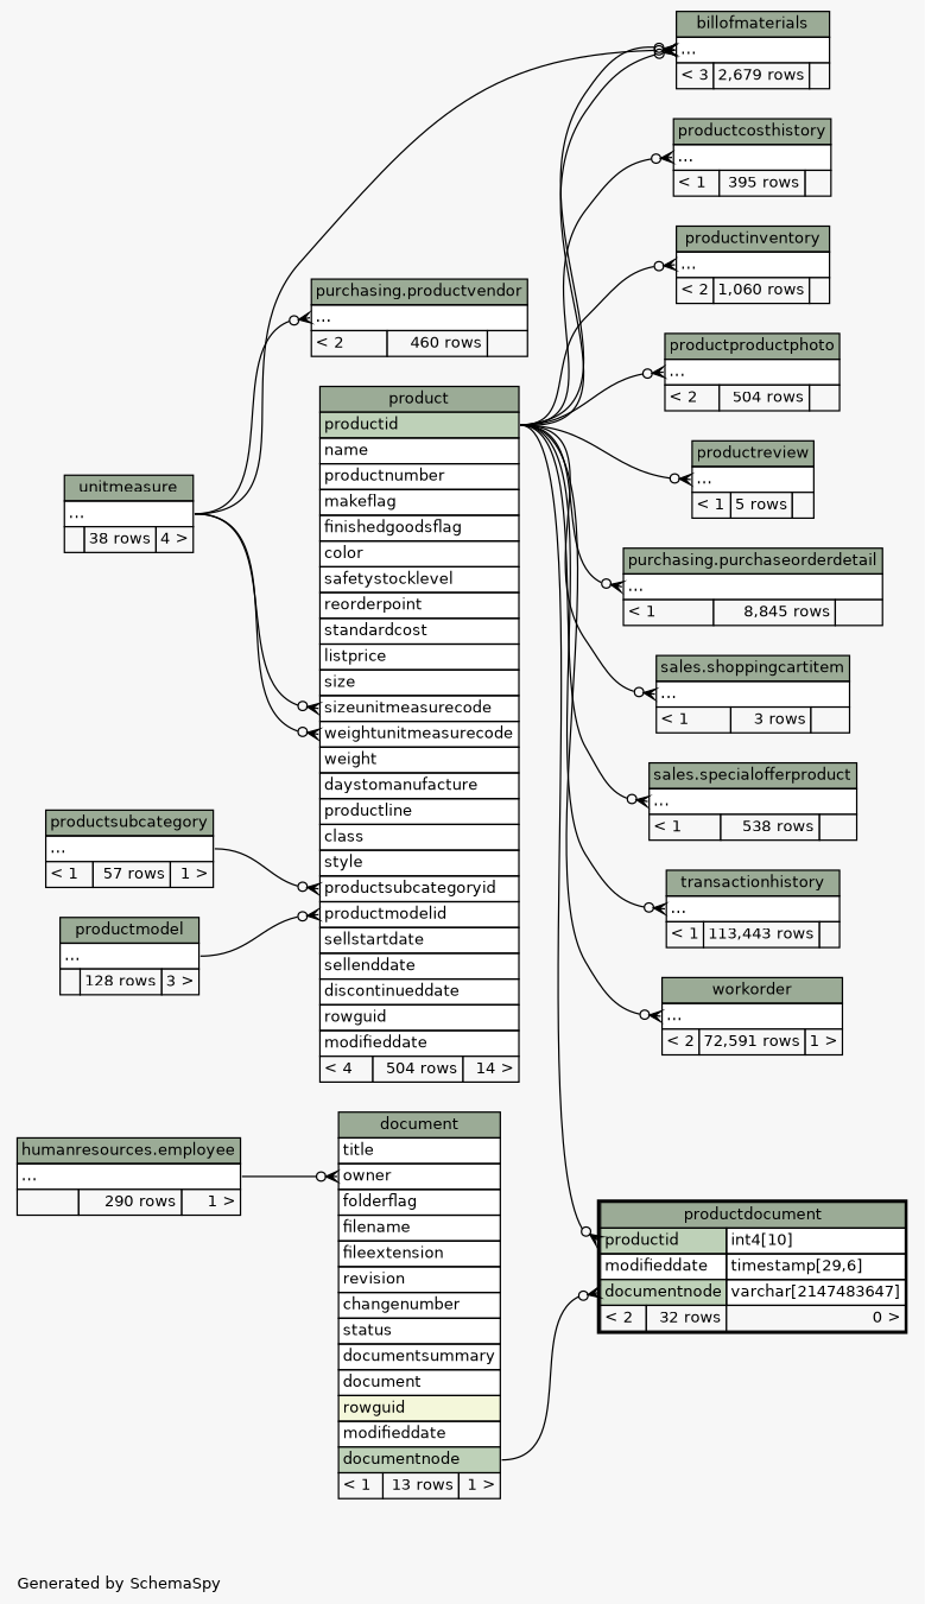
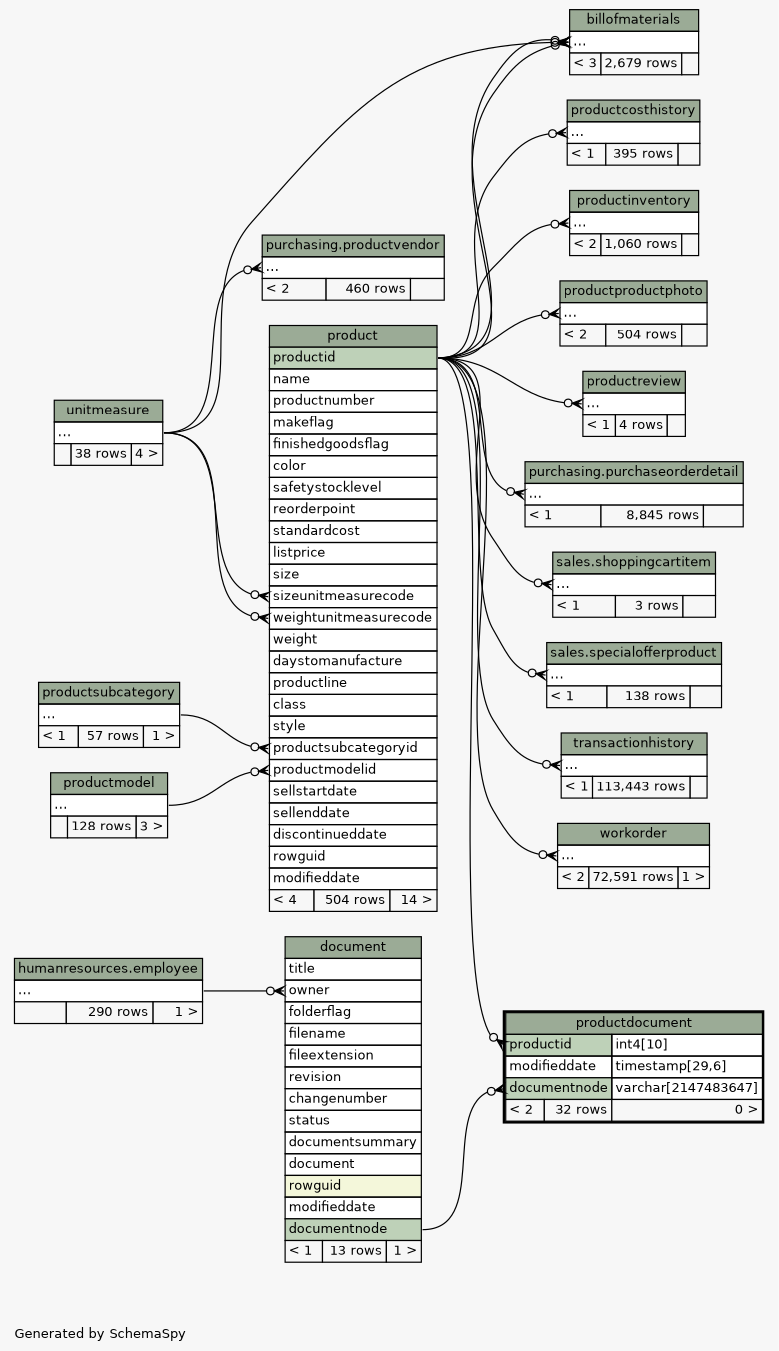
  digraph {
    bgcolor="#f7f7f7"
    fontname=Helvetica
    fontsize=11
    label="\nGenerated by SchemaSpy"
    labeljust=l
    nodesep=0.18
    rankdir=RL
    ranksep=0.46
    node [fontname=Helvetica fontsize=11 shape=plaintext]
    edge [arrowhead=none arrowsize=0.8 arrowtail=crowodot dir=back headport="productid:e" tailport="elipses:w"]
    n1 [label=<     <TABLE BORDER="0" CELLBORDER="1" CELLSPACING="0" BGCOLOR="#ffffff">       <TR><TD COLSPAN="3" BGCOLOR="#9bab96" ALIGN="CENTER">billofmaterials</TD></TR>       <TR><TD PORT="elipses" COLSPAN="3" ALIGN="LEFT">...</TD></TR>       <TR><TD ALIGN="LEFT" BGCOLOR="#f7f7f7">&lt; 3</TD><TD ALIGN="RIGHT" BGCOLOR="#f7f7f7">2,679 rows</TD><TD ALIGN="RIGHT" BGCOLOR="#f7f7f7">  </TD></TR>     </TABLE>>]
    n2 [label=<     <TABLE BORDER="0" CELLBORDER="1" CELLSPACING="0" BGCOLOR="#ffffff">       <TR><TD COLSPAN="3" BGCOLOR="#9bab96" ALIGN="CENTER">product</TD></TR>       <TR><TD PORT="productid" COLSPAN="3" BGCOLOR="#bed1b8" ALIGN="LEFT">productid</TD></TR>       <TR><TD PORT="name" COLSPAN="3" ALIGN="LEFT">name</TD></TR>       <TR><TD PORT="productnumber" COLSPAN="3" ALIGN="LEFT">productnumber</TD></TR>       <TR><TD PORT="makeflag" COLSPAN="3" ALIGN="LEFT">makeflag</TD></TR>       <TR><TD PORT="finishedgoodsflag" COLSPAN="3" ALIGN="LEFT">finishedgoodsflag</TD></TR>       <TR><TD PORT="color" COLSPAN="3" ALIGN="LEFT">color</TD></TR>       <TR><TD PORT="safetystocklevel" COLSPAN="3" ALIGN="LEFT">safetystocklevel</TD></TR>       <TR><TD PORT="reorderpoint" COLSPAN="3" ALIGN="LEFT">reorderpoint</TD></TR>       <TR><TD PORT="standardcost" COLSPAN="3" ALIGN="LEFT">standardcost</TD></TR>       <TR><TD PORT="listprice" COLSPAN="3" ALIGN="LEFT">listprice</TD></TR>       <TR><TD PORT="size" COLSPAN="3" ALIGN="LEFT">size</TD></TR>       <TR><TD PORT="sizeunitmeasurecode" COLSPAN="3" ALIGN="LEFT">sizeunitmeasurecode</TD></TR>       <TR><TD PORT="weightunitmeasurecode" COLSPAN="3" ALIGN="LEFT">weightunitmeasurecode</TD></TR>       <TR><TD PORT="weight" COLSPAN="3" ALIGN="LEFT">weight</TD></TR>       <TR><TD PORT="daystomanufacture" COLSPAN="3" ALIGN="LEFT">daystomanufacture</TD></TR>       <TR><TD PORT="productline" COLSPAN="3" ALIGN="LEFT">productline</TD></TR>       <TR><TD PORT="class" COLSPAN="3" ALIGN="LEFT">class</TD></TR>       <TR><TD PORT="style" COLSPAN="3" ALIGN="LEFT">style</TD></TR>       <TR><TD PORT="productsubcategoryid" COLSPAN="3" ALIGN="LEFT">productsubcategoryid</TD></TR>       <TR><TD PORT="productmodelid" COLSPAN="3" ALIGN="LEFT">productmodelid</TD></TR>       <TR><TD PORT="sellstartdate" COLSPAN="3" ALIGN="LEFT">sellstartdate</TD></TR>       <TR><TD PORT="sellenddate" COLSPAN="3" ALIGN="LEFT">sellenddate</TD></TR>       <TR><TD PORT="discontinueddate" COLSPAN="3" ALIGN="LEFT">discontinueddate</TD></TR>       <TR><TD PORT="rowguid" COLSPAN="3" ALIGN="LEFT">rowguid</TD></TR>       <TR><TD PORT="modifieddate" COLSPAN="3" ALIGN="LEFT">modifieddate</TD></TR>       <TR><TD ALIGN="LEFT" BGCOLOR="#f7f7f7">&lt; 4</TD><TD ALIGN="RIGHT" BGCOLOR="#f7f7f7">504 rows</TD><TD ALIGN="RIGHT" BGCOLOR="#f7f7f7">14 &gt;</TD></TR>     </TABLE>>]
    n3 [label=<     <TABLE BORDER="0" CELLBORDER="1" CELLSPACING="0" BGCOLOR="#ffffff">       <TR><TD COLSPAN="3" BGCOLOR="#9bab96" ALIGN="CENTER">unitmeasure</TD></TR>       <TR><TD PORT="elipses" COLSPAN="3" ALIGN="LEFT">...</TD></TR>       <TR><TD ALIGN="LEFT" BGCOLOR="#f7f7f7">  </TD><TD ALIGN="RIGHT" BGCOLOR="#f7f7f7">38 rows</TD><TD ALIGN="RIGHT" BGCOLOR="#f7f7f7">4 &gt;</TD></TR>     </TABLE>>]
    n4 [label=<     <TABLE BORDER="0" CELLBORDER="1" CELLSPACING="0" BGCOLOR="#ffffff">       <TR><TD COLSPAN="3" BGCOLOR="#9bab96" ALIGN="CENTER">productmodel</TD></TR>       <TR><TD PORT="elipses" COLSPAN="3" ALIGN="LEFT">...</TD></TR>       <TR><TD ALIGN="LEFT" BGCOLOR="#f7f7f7">  </TD><TD ALIGN="RIGHT" BGCOLOR="#f7f7f7">128 rows</TD><TD ALIGN="RIGHT" BGCOLOR="#f7f7f7">3 &gt;</TD></TR>     </TABLE>>]
    n5 [label=<     <TABLE BORDER="0" CELLBORDER="1" CELLSPACING="0" BGCOLOR="#ffffff">       <TR><TD COLSPAN="3" BGCOLOR="#9bab96" ALIGN="CENTER">productsubcategory</TD></TR>       <TR><TD PORT="elipses" COLSPAN="3" ALIGN="LEFT">...</TD></TR>       <TR><TD ALIGN="LEFT" BGCOLOR="#f7f7f7">&lt; 1</TD><TD ALIGN="RIGHT" BGCOLOR="#f7f7f7">57 rows</TD><TD ALIGN="RIGHT" BGCOLOR="#f7f7f7">1 &gt;</TD></TR>     </TABLE>>]
    n6 [label=<     <TABLE BORDER="0" CELLBORDER="1" CELLSPACING="0" BGCOLOR="#ffffff">       <TR><TD COLSPAN="3" BGCOLOR="#9bab96" ALIGN="CENTER">document</TD></TR>       <TR><TD PORT="title" COLSPAN="3" ALIGN="LEFT">title</TD></TR>       <TR><TD PORT="owner" COLSPAN="3" ALIGN="LEFT">owner</TD></TR>       <TR><TD PORT="folderflag" COLSPAN="3" ALIGN="LEFT">folderflag</TD></TR>       <TR><TD PORT="filename" COLSPAN="3" ALIGN="LEFT">filename</TD></TR>       <TR><TD PORT="fileextension" COLSPAN="3" ALIGN="LEFT">fileextension</TD></TR>       <TR><TD PORT="revision" COLSPAN="3" ALIGN="LEFT">revision</TD></TR>       <TR><TD PORT="changenumber" COLSPAN="3" ALIGN="LEFT">changenumber</TD></TR>       <TR><TD PORT="status" COLSPAN="3" ALIGN="LEFT">status</TD></TR>       <TR><TD PORT="documentsummary" COLSPAN="3" ALIGN="LEFT">documentsummary</TD></TR>       <TR><TD PORT="document" COLSPAN="3" ALIGN="LEFT">document</TD></TR>       <TR><TD PORT="rowguid" COLSPAN="3" BGCOLOR="#f4f7da" ALIGN="LEFT">rowguid</TD></TR>       <TR><TD PORT="modifieddate" COLSPAN="3" ALIGN="LEFT">modifieddate</TD></TR>       <TR><TD PORT="documentnode" COLSPAN="3" BGCOLOR="#bed1b8" ALIGN="LEFT">documentnode</TD></TR>       <TR><TD ALIGN="LEFT" BGCOLOR="#f7f7f7">&lt; 1</TD><TD ALIGN="RIGHT" BGCOLOR="#f7f7f7">13 rows</TD><TD ALIGN="RIGHT" BGCOLOR="#f7f7f7">1 &gt;</TD></TR>     </TABLE>>]
    n7 [label=<     <TABLE BORDER="0" CELLBORDER="1" CELLSPACING="0" BGCOLOR="#ffffff">       <TR><TD COLSPAN="3" BGCOLOR="#9bab96" ALIGN="CENTER">humanresources.employee</TD></TR>       <TR><TD PORT="elipses" COLSPAN="3" ALIGN="LEFT">...</TD></TR>       <TR><TD ALIGN="LEFT" BGCOLOR="#f7f7f7">  </TD><TD ALIGN="RIGHT" BGCOLOR="#f7f7f7">290 rows</TD><TD ALIGN="RIGHT" BGCOLOR="#f7f7f7">1 &gt;</TD></TR>     </TABLE>>]
    n8 [label=<     <TABLE BORDER="0" CELLBORDER="1" CELLSPACING="0" BGCOLOR="#ffffff">       <TR><TD COLSPAN="3" BGCOLOR="#9bab96" ALIGN="CENTER">productcosthistory</TD></TR>       <TR><TD PORT="elipses" COLSPAN="3" ALIGN="LEFT">...</TD></TR>       <TR><TD ALIGN="LEFT" BGCOLOR="#f7f7f7">&lt; 1</TD><TD ALIGN="RIGHT" BGCOLOR="#f7f7f7">395 rows</TD><TD ALIGN="RIGHT" BGCOLOR="#f7f7f7">  </TD></TR>     </TABLE>>]
    n9 [label=<     <TABLE BORDER="2" CELLBORDER="1" CELLSPACING="0" BGCOLOR="#ffffff">       <TR><TD COLSPAN="3" BGCOLOR="#9bab96" ALIGN="CENTER">productdocument</TD></TR>       <TR><TD PORT="productid" COLSPAN="2" BGCOLOR="#bed1b8" ALIGN="LEFT">productid</TD><TD PORT="productid.type" ALIGN="LEFT">int4[10]</TD></TR>       <TR><TD PORT="modifieddate" COLSPAN="2" ALIGN="LEFT">modifieddate</TD><TD PORT="modifieddate.type" ALIGN="LEFT">timestamp[29,6]</TD></TR>       <TR><TD PORT="documentnode" COLSPAN="2" BGCOLOR="#bed1b8" ALIGN="LEFT">documentnode</TD><TD PORT="documentnode.type" ALIGN="LEFT">varchar[2147483647]</TD></TR>       <TR><TD ALIGN="LEFT" BGCOLOR="#f7f7f7">&lt; 2</TD><TD ALIGN="RIGHT" BGCOLOR="#f7f7f7">32 rows</TD><TD ALIGN="RIGHT" BGCOLOR="#f7f7f7">0 &gt;</TD></TR>     </TABLE>>]
    n10 [label=<     <TABLE BORDER="0" CELLBORDER="1" CELLSPACING="0" BGCOLOR="#ffffff">       <TR><TD COLSPAN="3" BGCOLOR="#9bab96" ALIGN="CENTER">productinventory</TD></TR>       <TR><TD PORT="elipses" COLSPAN="3" ALIGN="LEFT">...</TD></TR>       <TR><TD ALIGN="LEFT" BGCOLOR="#f7f7f7">&lt; 2</TD><TD ALIGN="RIGHT" BGCOLOR="#f7f7f7">1,060 rows</TD><TD ALIGN="RIGHT" BGCOLOR="#f7f7f7">  </TD></TR>     </TABLE>>]
    n11 [label=<     <TABLE BORDER="0" CELLBORDER="1" CELLSPACING="0" BGCOLOR="#ffffff">       <TR><TD COLSPAN="3" BGCOLOR="#9bab96" ALIGN="CENTER">productproductphoto</TD></TR>       <TR><TD PORT="elipses" COLSPAN="3" ALIGN="LEFT">...</TD></TR>       <TR><TD ALIGN="LEFT" BGCOLOR="#f7f7f7">&lt; 2</TD><TD ALIGN="RIGHT" BGCOLOR="#f7f7f7">504 rows</TD><TD ALIGN="RIGHT" BGCOLOR="#f7f7f7">  </TD></TR>     </TABLE>>]
-   n12 [label=<     <TABLE BORDER="0" CELLBORDER="1" CELLSPACING="0" BGCOLOR="#ffffff">       <TR><TD COLSPAN="3" BGCOLOR="#9bab96" ALIGN="CENTER">productreview</TD></TR>       <TR><TD PORT="elipses" COLSPAN="3" ALIGN="LEFT">...</TD></TR>       <TR><TD ALIGN="LEFT" BGCOLOR="#f7f7f7">&lt; 1</TD><TD ALIGN="RIGHT" BGCOLOR="#f7f7f7">5 rows</TD><TD ALIGN="RIGHT" BGCOLOR="#f7f7f7">  </TD></TR>     </TABLE>>]
+   n12 [label=<     <TABLE BORDER="0" CELLBORDER="1" CELLSPACING="0" BGCOLOR="#ffffff">       <TR><TD COLSPAN="3" BGCOLOR="#9bab96" ALIGN="CENTER">productreview</TD></TR>       <TR><TD PORT="elipses" COLSPAN="3" ALIGN="LEFT">...</TD></TR>       <TR><TD ALIGN="LEFT" BGCOLOR="#f7f7f7">&lt; 1</TD><TD ALIGN="RIGHT" BGCOLOR="#f7f7f7">4 rows</TD><TD ALIGN="RIGHT" BGCOLOR="#f7f7f7">  </TD></TR>     </TABLE>>]
    n13 [label=<     <TABLE BORDER="0" CELLBORDER="1" CELLSPACING="0" BGCOLOR="#ffffff">       <TR><TD COLSPAN="3" BGCOLOR="#9bab96" ALIGN="CENTER">purchasing.productvendor</TD></TR>       <TR><TD PORT="elipses" COLSPAN="3" ALIGN="LEFT">...</TD></TR>       <TR><TD ALIGN="LEFT" BGCOLOR="#f7f7f7">&lt; 2</TD><TD ALIGN="RIGHT" BGCOLOR="#f7f7f7">460 rows</TD><TD ALIGN="RIGHT" BGCOLOR="#f7f7f7">  </TD></TR>     </TABLE>>]
    n14 [label=<     <TABLE BORDER="0" CELLBORDER="1" CELLSPACING="0" BGCOLOR="#ffffff">       <TR><TD COLSPAN="3" BGCOLOR="#9bab96" ALIGN="CENTER">purchasing.purchaseorderdetail</TD></TR>       <TR><TD PORT="elipses" COLSPAN="3" ALIGN="LEFT">...</TD></TR>       <TR><TD ALIGN="LEFT" BGCOLOR="#f7f7f7">&lt; 1</TD><TD ALIGN="RIGHT" BGCOLOR="#f7f7f7">8,845 rows</TD><TD ALIGN="RIGHT" BGCOLOR="#f7f7f7">  </TD></TR>     </TABLE>>]
    n15 [label=<     <TABLE BORDER="0" CELLBORDER="1" CELLSPACING="0" BGCOLOR="#ffffff">       <TR><TD COLSPAN="3" BGCOLOR="#9bab96" ALIGN="CENTER">sales.shoppingcartitem</TD></TR>       <TR><TD PORT="elipses" COLSPAN="3" ALIGN="LEFT">...</TD></TR>       <TR><TD ALIGN="LEFT" BGCOLOR="#f7f7f7">&lt; 1</TD><TD ALIGN="RIGHT" BGCOLOR="#f7f7f7">3 rows</TD><TD ALIGN="RIGHT" BGCOLOR="#f7f7f7">  </TD></TR>     </TABLE>>]
-   n16 [label=<     <TABLE BORDER="0" CELLBORDER="1" CELLSPACING="0" BGCOLOR="#ffffff">       <TR><TD COLSPAN="3" BGCOLOR="#9bab96" ALIGN="CENTER">sales.specialofferproduct</TD></TR>       <TR><TD PORT="elipses" COLSPAN="3" ALIGN="LEFT">...</TD></TR>       <TR><TD ALIGN="LEFT" BGCOLOR="#f7f7f7">&lt; 1</TD><TD ALIGN="RIGHT" BGCOLOR="#f7f7f7">538 rows</TD><TD ALIGN="RIGHT" BGCOLOR="#f7f7f7">  </TD></TR>     </TABLE>>]
+   n16 [label=<     <TABLE BORDER="0" CELLBORDER="1" CELLSPACING="0" BGCOLOR="#ffffff">       <TR><TD COLSPAN="3" BGCOLOR="#9bab96" ALIGN="CENTER">sales.specialofferproduct</TD></TR>       <TR><TD PORT="elipses" COLSPAN="3" ALIGN="LEFT">...</TD></TR>       <TR><TD ALIGN="LEFT" BGCOLOR="#f7f7f7">&lt; 1</TD><TD ALIGN="RIGHT" BGCOLOR="#f7f7f7">138 rows</TD><TD ALIGN="RIGHT" BGCOLOR="#f7f7f7">  </TD></TR>     </TABLE>>]
    n17 [label=<     <TABLE BORDER="0" CELLBORDER="1" CELLSPACING="0" BGCOLOR="#ffffff">       <TR><TD COLSPAN="3" BGCOLOR="#9bab96" ALIGN="CENTER">transactionhistory</TD></TR>       <TR><TD PORT="elipses" COLSPAN="3" ALIGN="LEFT">...</TD></TR>       <TR><TD ALIGN="LEFT" BGCOLOR="#f7f7f7">&lt; 1</TD><TD ALIGN="RIGHT" BGCOLOR="#f7f7f7">113,443 rows</TD><TD ALIGN="RIGHT" BGCOLOR="#f7f7f7">  </TD></TR>     </TABLE>>]
    n18 [label=<     <TABLE BORDER="0" CELLBORDER="1" CELLSPACING="0" BGCOLOR="#ffffff">       <TR><TD COLSPAN="3" BGCOLOR="#9bab96" ALIGN="CENTER">workorder</TD></TR>       <TR><TD PORT="elipses" COLSPAN="3" ALIGN="LEFT">...</TD></TR>       <TR><TD ALIGN="LEFT" BGCOLOR="#f7f7f7">&lt; 2</TD><TD ALIGN="RIGHT" BGCOLOR="#f7f7f7">72,591 rows</TD><TD ALIGN="RIGHT" BGCOLOR="#f7f7f7">1 &gt;</TD></TR>     </TABLE>>]
    n1 -> n2
    n1 -> n2
    n1 -> n3 [headport="elipses:e"]
    n2 -> n3 [headport="elipses:e" tailport="sizeunitmeasurecode:w"]
    n2 -> n3 [headport="elipses:e" tailport="weightunitmeasurecode:w"]
    n2 -> n4 [headport="elipses:e" tailport="productmodelid:w"]
    n2 -> n5 [headport="elipses:e" tailport="productsubcategoryid:w"]
    n6 -> n7 [headport="elipses:e" tailport="owner:w"]
    n8 -> n2
    n9 -> n2 [tailport="productid:w"]
    n9 -> n6 [headport="documentnode:e" tailport="documentnode:w"]
    n10 -> n2
    n11 -> n2
    n12 -> n2
    n13 -> n3 [headport="elipses:e"]
    n14 -> n2
    n15 -> n2
    n16 -> n2
    n17 -> n2
    n18 -> n2
  }
